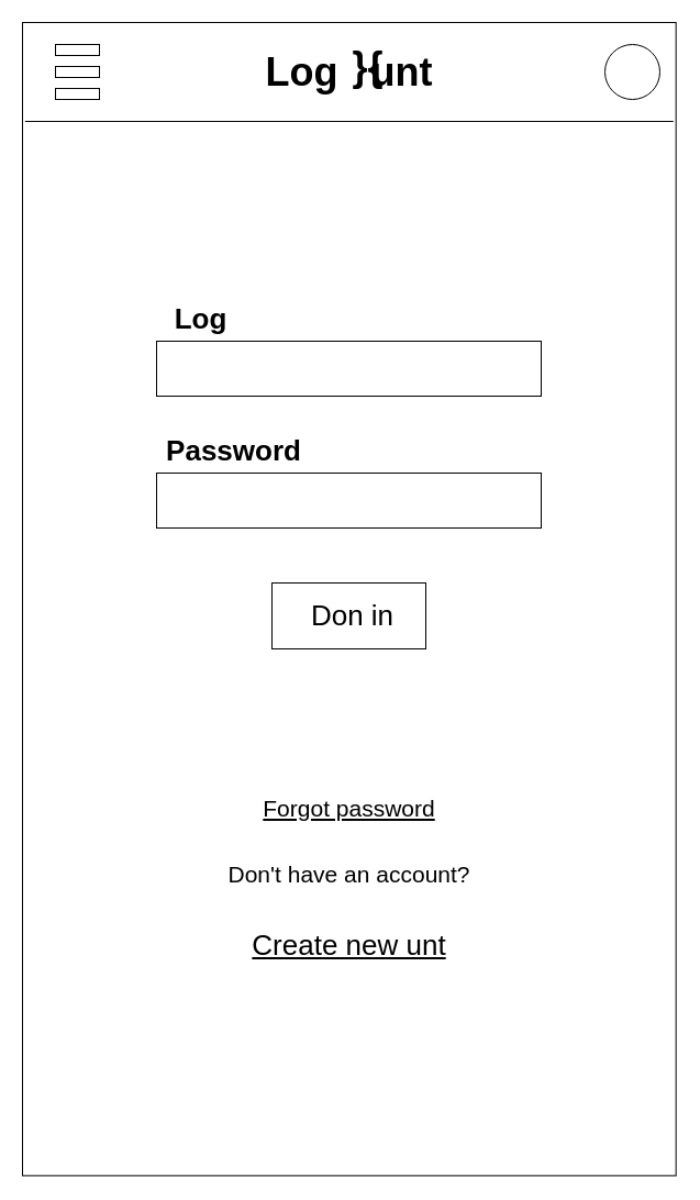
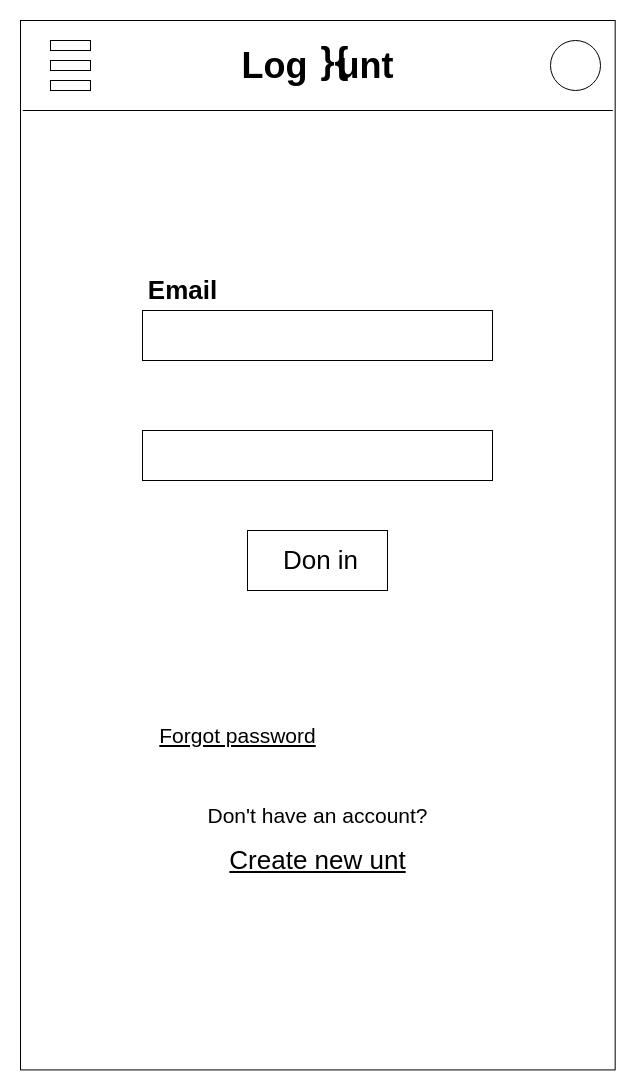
  <mxCell id="0" />
  <mxCell id="1" parent="0" />
  <mxCell id="2" value="" style="rounded=0;whiteSpace=wrap;html=1;" vertex="1" parent="1"><mxGeometry x="20" y="20" width="594.67" height="1049.41" as="geometry" /></mxCell>
  <mxCell id="3" value="" style="endArrow=none;html=1;rounded=0;" edge="1" parent="1"><mxGeometry width="50" height="50" relative="1" as="geometry"><mxPoint x="612.34" y="110" as="sourcePoint" /><mxPoint x="22.34" y="110" as="targetPoint" /></mxGeometry></mxCell>
  <mxCell id="4" value="Log&amp;nbsp; &amp;nbsp;unt" style="text;html=1;align=center;verticalAlign=middle;resizable=0;points=[];autosize=1;strokeColor=none;fillColor=none;fontSize=36;fontStyle=1" vertex="1" parent="1"><mxGeometry x="222.34" y="40" width="190" height="50" as="geometry" /></mxCell>
  <mxCell id="5" value="" style="ellipse;whiteSpace=wrap;html=1;aspect=fixed;fontSize=22;" vertex="1" parent="1"><mxGeometry x="550" y="40" width="50" height="50" as="geometry" /></mxCell>
  <mxCell id="6" value="" style="rounded=0;whiteSpace=wrap;html=1;fontSize=22;" vertex="1" parent="1"><mxGeometry x="50" y="40" width="40" height="10" as="geometry" /></mxCell>
  <mxCell id="7" value="" style="rounded=0;whiteSpace=wrap;html=1;fontSize=22;" vertex="1" parent="1"><mxGeometry x="50" y="60" width="40" height="10" as="geometry" /></mxCell>
  <mxCell id="8" value="" style="rounded=0;whiteSpace=wrap;html=1;fontSize=22;" vertex="1" parent="1"><mxGeometry x="50" y="80" width="40" height="10" as="geometry" /></mxCell>
- <mxCell id="9" value="Log" style="text;html=1;align=center;verticalAlign=middle;resizable=0;points=[];autosize=1;strokeColor=none;fillColor=none;fontSize=26;fontStyle=1" vertex="1" parent="1"><mxGeometry x="142.34" y="270" width="80" height="40" as="geometry" /></mxCell>
- <mxCell id="10" value="Password" style="text;html=1;align=center;verticalAlign=middle;resizable=0;points=[];autosize=1;strokeColor=none;fillColor=none;fontSize=26;fontStyle=1" vertex="1" parent="1"><mxGeometry x="142.01" y="390" width="140" height="40" as="geometry" /></mxCell>
+ <mxCell id="9" value="Email" style="text;html=1;align=center;verticalAlign=middle;resizable=0;points=[];autosize=1;strokeColor=none;fillColor=none;fontSize=26;fontStyle=1" vertex="1" parent="1"><mxGeometry x="142.34" y="270" width="80" height="40" as="geometry" /></mxCell>
  <mxCell id="11" value="" style="rounded=0;whiteSpace=wrap;html=1;fontSize=20;" vertex="1" parent="1"><mxGeometry x="142" y="310" width="350" height="50" as="geometry" /></mxCell>
  <mxCell id="12" value="" style="rounded=0;whiteSpace=wrap;html=1;fontSize=20;" vertex="1" parent="1"><mxGeometry x="142.01" y="430" width="350" height="50" as="geometry" /></mxCell>
  <mxCell id="13" value="}{" style="text;html=1;align=center;verticalAlign=middle;resizable=0;points=[];autosize=1;strokeColor=none;fillColor=none;fontSize=36;fontStyle=1" vertex="1" parent="1"><mxGeometry x="314" y="35" width="40" height="50" as="geometry" /></mxCell>
  <mxCell id="14" value="" style="rounded=0;whiteSpace=wrap;html=1;fontSize=26;" vertex="1" parent="1"><mxGeometry x="247" y="530" width="140" height="60" as="geometry" /></mxCell>
  <mxCell id="15" value="Don in" style="text;html=1;align=center;verticalAlign=middle;resizable=0;points=[];autosize=1;strokeColor=none;fillColor=none;fontSize=26;" vertex="1" parent="1"><mxGeometry x="275.34" y="540" width="90" height="40" as="geometry" /></mxCell>
- <mxCell id="16" value="Don't have an account?" style="text;html=1;align=center;verticalAlign=middle;resizable=0;points=[];autosize=1;strokeColor=none;fillColor=none;fontSize=21;" vertex="1" parent="1"><mxGeometry x="197.33" y="780" width="240" height="30" as="geometry" /></mxCell>
+ <mxCell id="16" value="Don't have an account?" style="text;html=1;align=center;verticalAlign=middle;resizable=0;points=[];autosize=1;strokeColor=none;fillColor=none;fontSize=21;" vertex="1" parent="1"><mxGeometry x="197.33" y="800" width="240" height="30" as="geometry" /></mxCell>
  <mxCell id="17" value="Create new unt" style="text;html=1;align=center;verticalAlign=middle;resizable=0;points=[];autosize=1;strokeColor=none;fillColor=none;fontSize=26;fontStyle=4" vertex="1" parent="1"><mxGeometry x="192.33" y="840" width="250" height="40" as="geometry" /></mxCell>
- <mxCell id="18" value="Forgot password" style="text;html=1;align=center;verticalAlign=middle;resizable=0;points=[];autosize=1;strokeColor=none;fillColor=none;fontSize=21;fontStyle=4" vertex="1" parent="1"><mxGeometry x="232.33" y="720" width="170" height="30" as="geometry" /></mxCell>
+ <mxCell id="18" value="Forgot password" style="text;html=1;align=center;verticalAlign=middle;resizable=0;points=[];autosize=1;strokeColor=none;fillColor=none;fontSize=21;fontStyle=4" vertex="1" parent="1"><mxGeometry x="152.33" y="720" width="170" height="30" as="geometry" /></mxCell>
